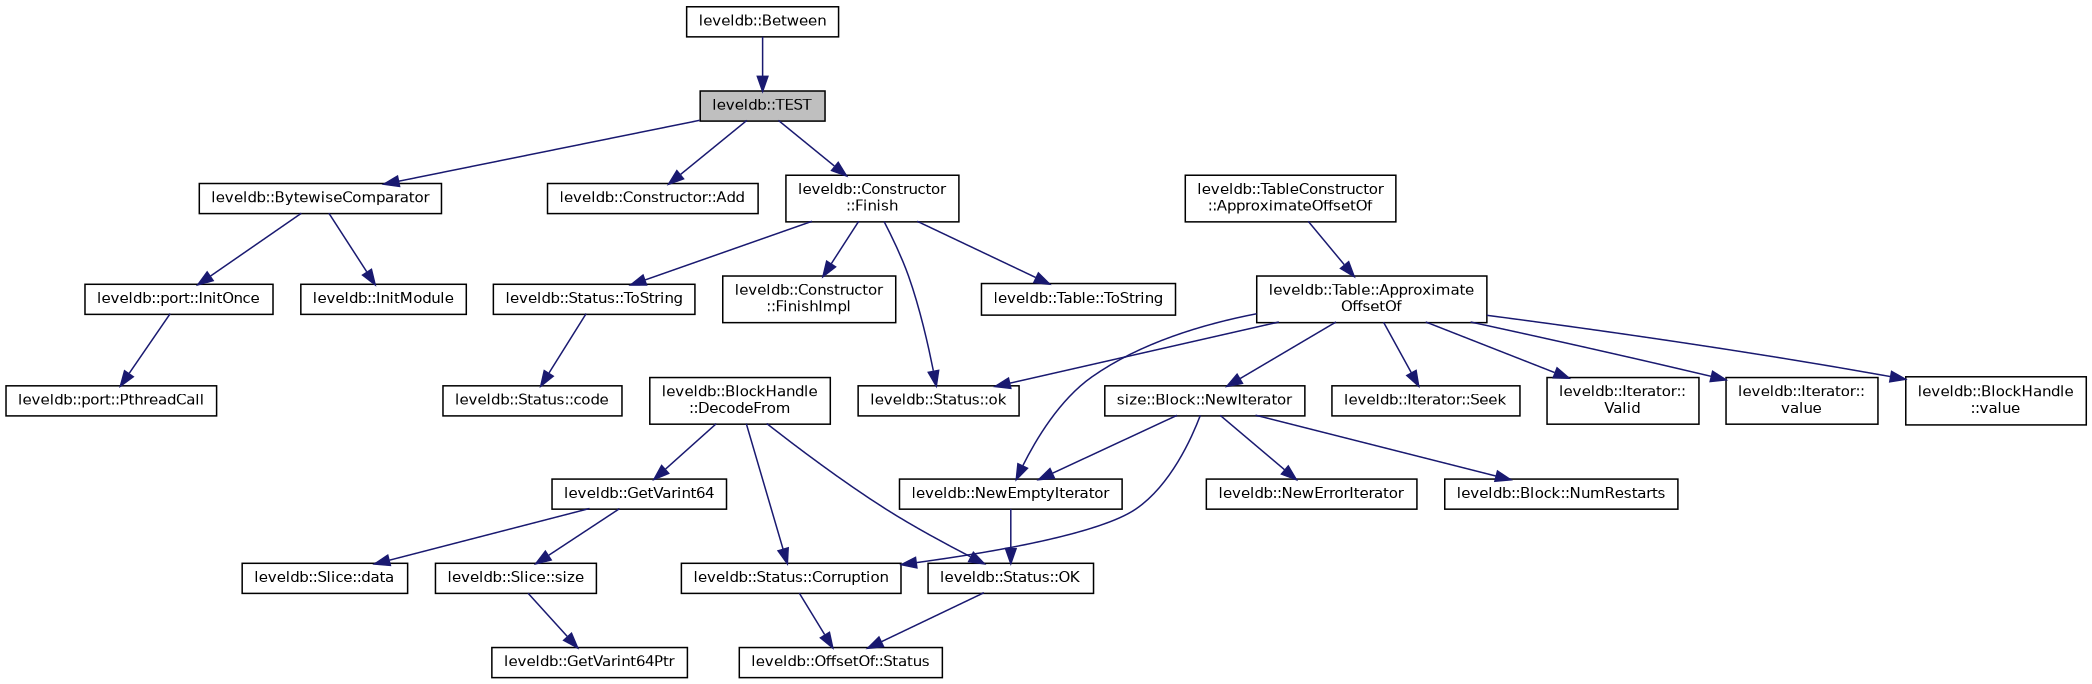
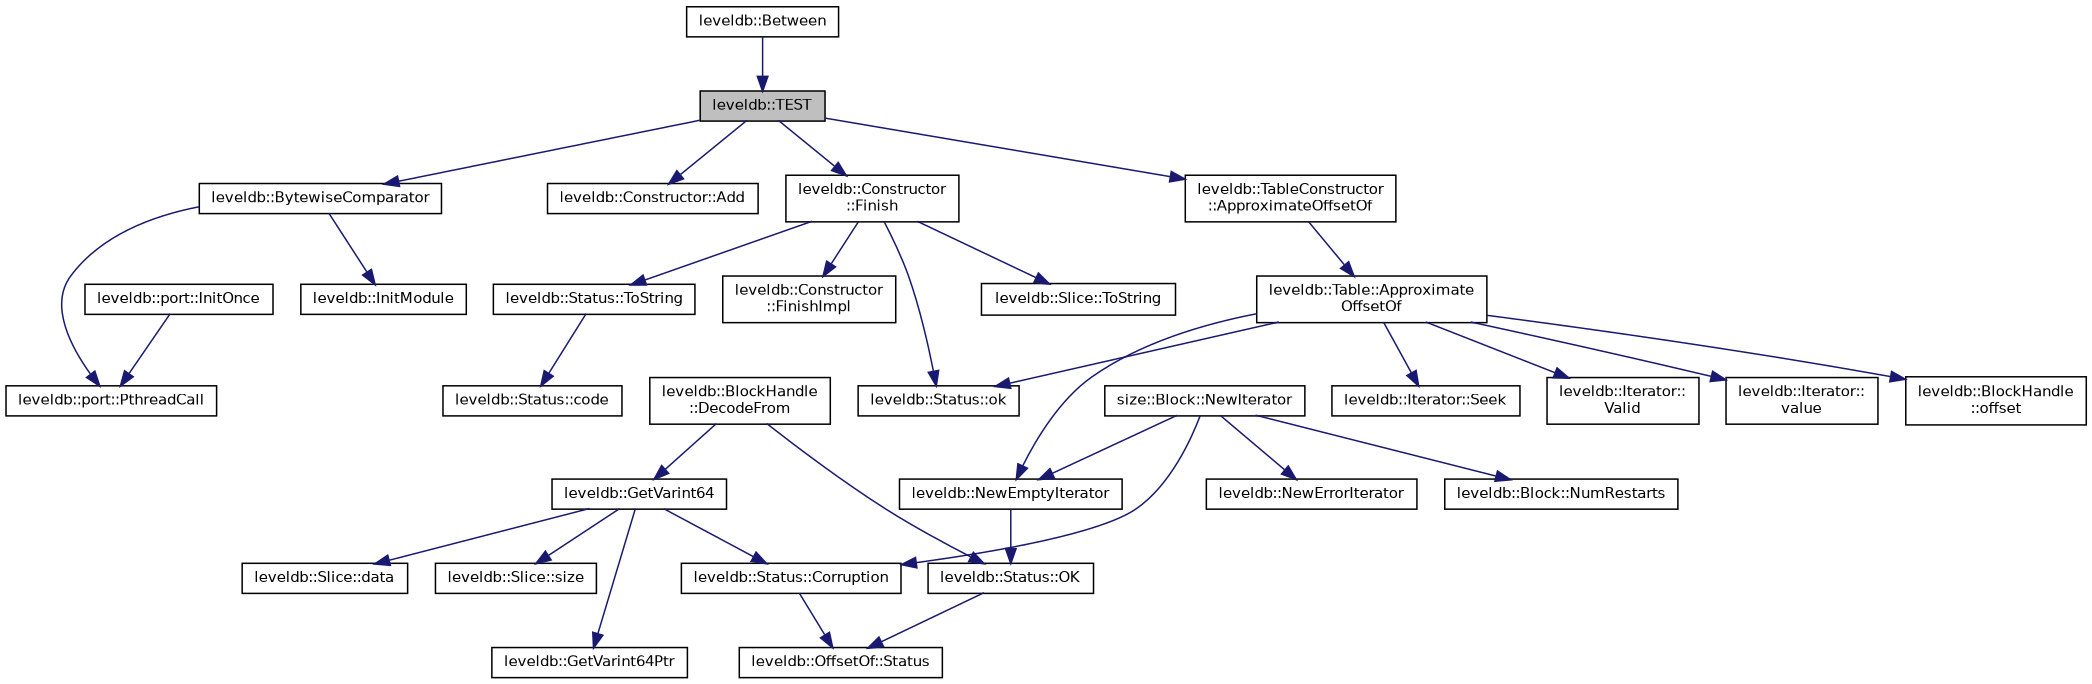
  digraph {
    rankdir=TB
    node [color=black fillcolor=white fontname=Helvetica fontsize=10 shape=record style=filled]
    edge [color=midnightblue fontname=Helvetica fontsize=10 labelfontname=Helvetica labelfontsize=10 style=solid]
    n1 [fillcolor=grey75 fontcolor=black height=0.2 label="leveldb::TEST" width=0.4]
    n2 [height=0.2 label="leveldb::BytewiseComparator" width=0.4]
    n3 [height=0.2 label="leveldb::Constructor::Add" width=0.4]
    n4 [height=0.2 label="leveldb::Constructor\l::Finish" width=0.4]
    n5 [height=0.2 label="leveldb::TableConstructor\l::ApproximateOffsetOf" width=0.4]
    n6 [height=0.2 label="leveldb::port::InitOnce" width=0.4]
    n7 [height=0.2 label="leveldb::InitModule" width=0.4]
-   n8 [height=0.2 label="leveldb::Table::ToString" width=0.4]
+   n8 [height=0.2 label="leveldb::Slice::ToString" width=0.4]
    n9 [height=0.2 label="leveldb::Constructor\l::FinishImpl" width=0.4]
    n10 [height=0.2 label="leveldb::Status::ok" width=0.4]
    n11 [height=0.2 label="leveldb::Status::ToString" width=0.4]
    n12 [height=0.2 label="leveldb::Between" width=0.4]
    n13 [height=0.2 label="leveldb::Table::Approximate\lOffsetOf" width=0.4]
    n14 [height=0.2 label="leveldb::port::PthreadCall" width=0.4]
    n15 [height=0.2 label="leveldb::Status::code" width=0.4]
    n16 [height=0.2 label="size::Block::NewIterator" width=0.4]
    n17 [height=0.2 label="leveldb::Iterator::Seek" width=0.4]
    n18 [height=0.2 label="leveldb::Iterator::\lValid" width=0.4]
    n19 [height=0.2 label="leveldb::Iterator::\lvalue" width=0.4]
-   n20 [height=0.2 label="leveldb::BlockHandle\l::value" width=0.4]
+   n20 [height=0.2 label="leveldb::BlockHandle\l::offset" width=0.4]
    n21 [height=0.2 label="leveldb::NewEmptyIterator" width=0.4]
    n22 [height=0.2 label="leveldb::NewErrorIterator" width=0.4]
    n23 [height=0.2 label="leveldb::Status::Corruption" width=0.4]
    n24 [height=0.2 label="leveldb::Block::NumRestarts" width=0.4]
    n25 [height=0.2 label="leveldb::BlockHandle\l::DecodeFrom" width=0.4]
    n26 [height=0.2 label="leveldb::Status::OK" width=0.4]
    n27 [height=0.2 label="leveldb::GetVarint64" width=0.4]
    n28 [height=0.2 label="leveldb::OffsetOf::Status" width=0.4]
    n29 [height=0.2 label="leveldb::Slice::data" width=0.4]
    n30 [height=0.2 label="leveldb::Slice::size" width=0.4]
    n31 [height=0.2 label="leveldb::GetVarint64Ptr" width=0.4]
    n1 -> n2
    n1 -> n3
    n1 -> n4
-   n2 -> n6
+   n1 -> n5
+   n2 -> n14
    n2 -> n7
    n4 -> n8
    n4 -> n9
    n4 -> n10
    n4 -> n11
    n5 -> n13
    n6 -> n14
    n11 -> n15
    n12 -> n1
    n13 -> n10
-   n13 -> n16
    n13 -> n17
    n13 -> n18
    n13 -> n19
    n13 -> n20
    n13 -> n21
    n16 -> n21
    n16 -> n22
    n16 -> n23
    n16 -> n24
    n21 -> n26
    n23 -> n28
-   n25 -> n23
+   n27 -> n23
    n25 -> n26
    n25 -> n27
    n26 -> n28
    n27 -> n29
    n27 -> n30
-   n30 -> n31
+   n27 -> n31
  }
